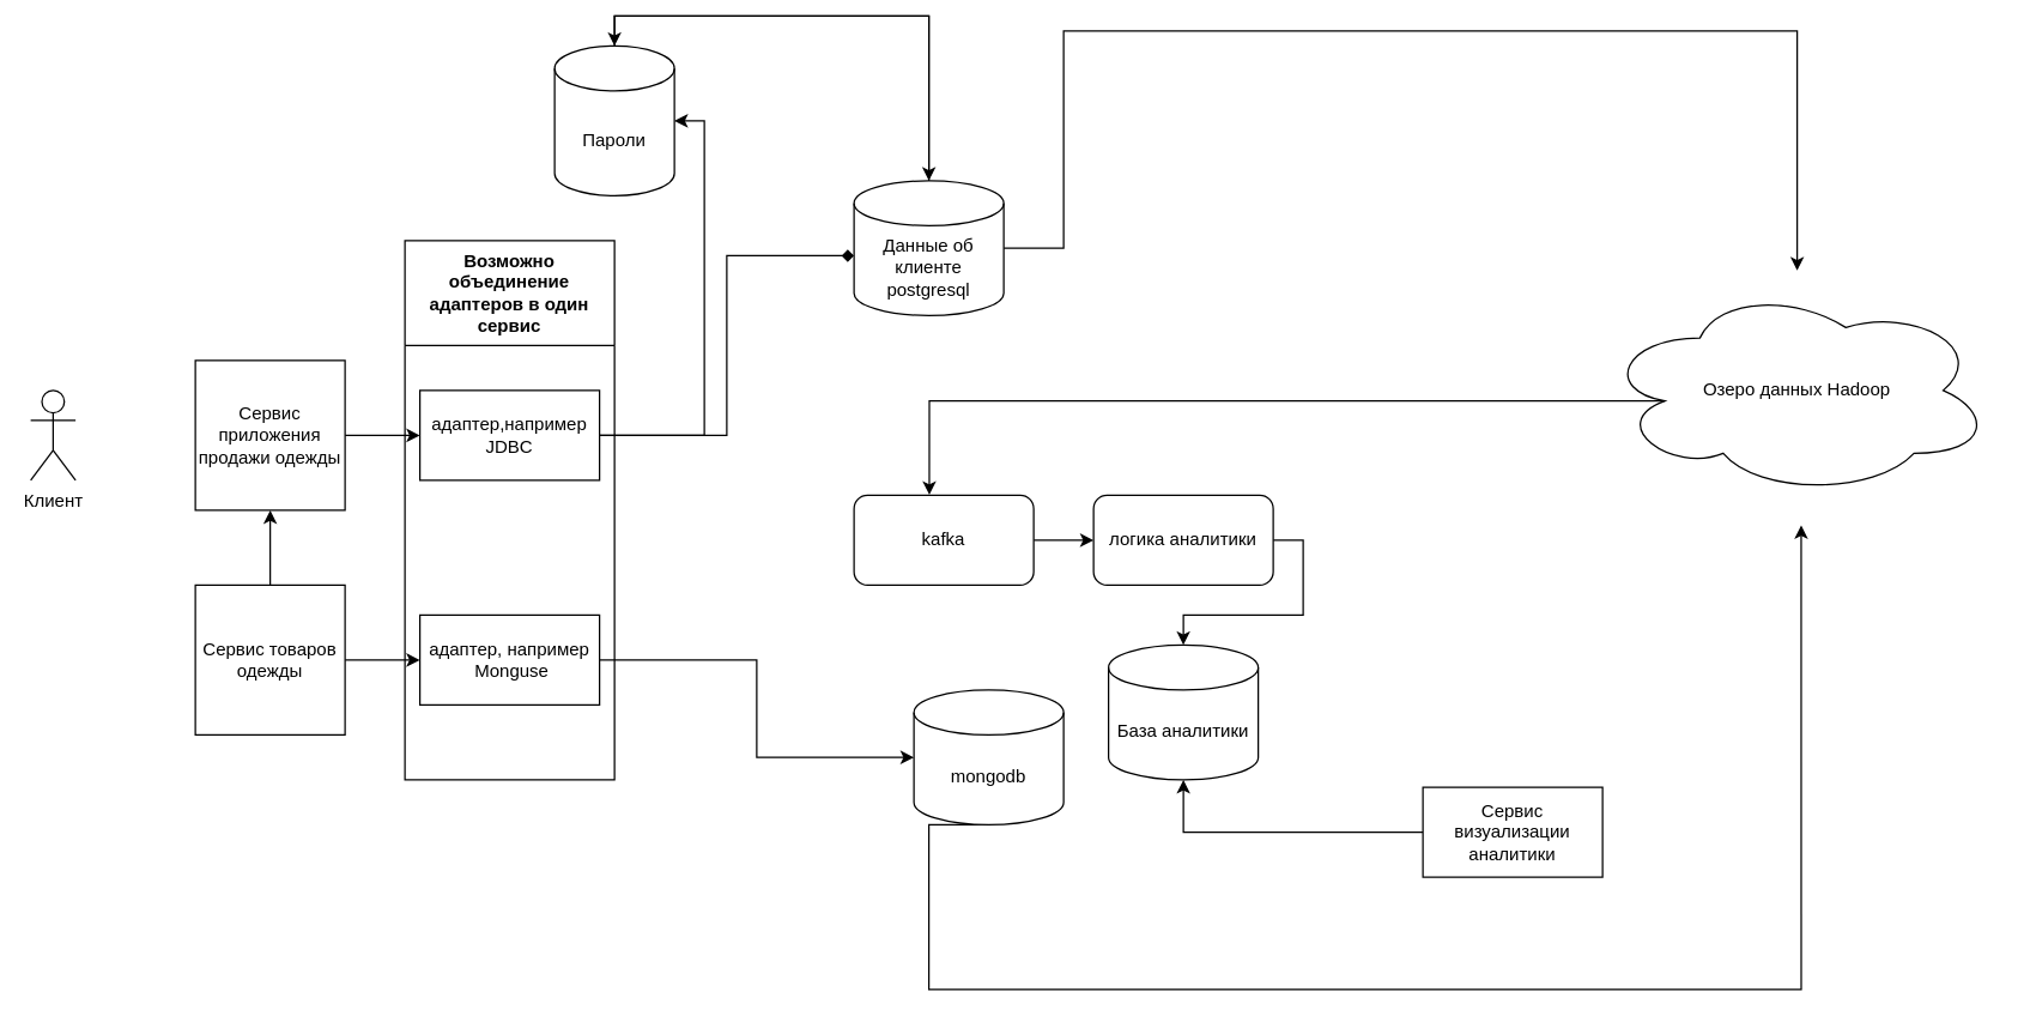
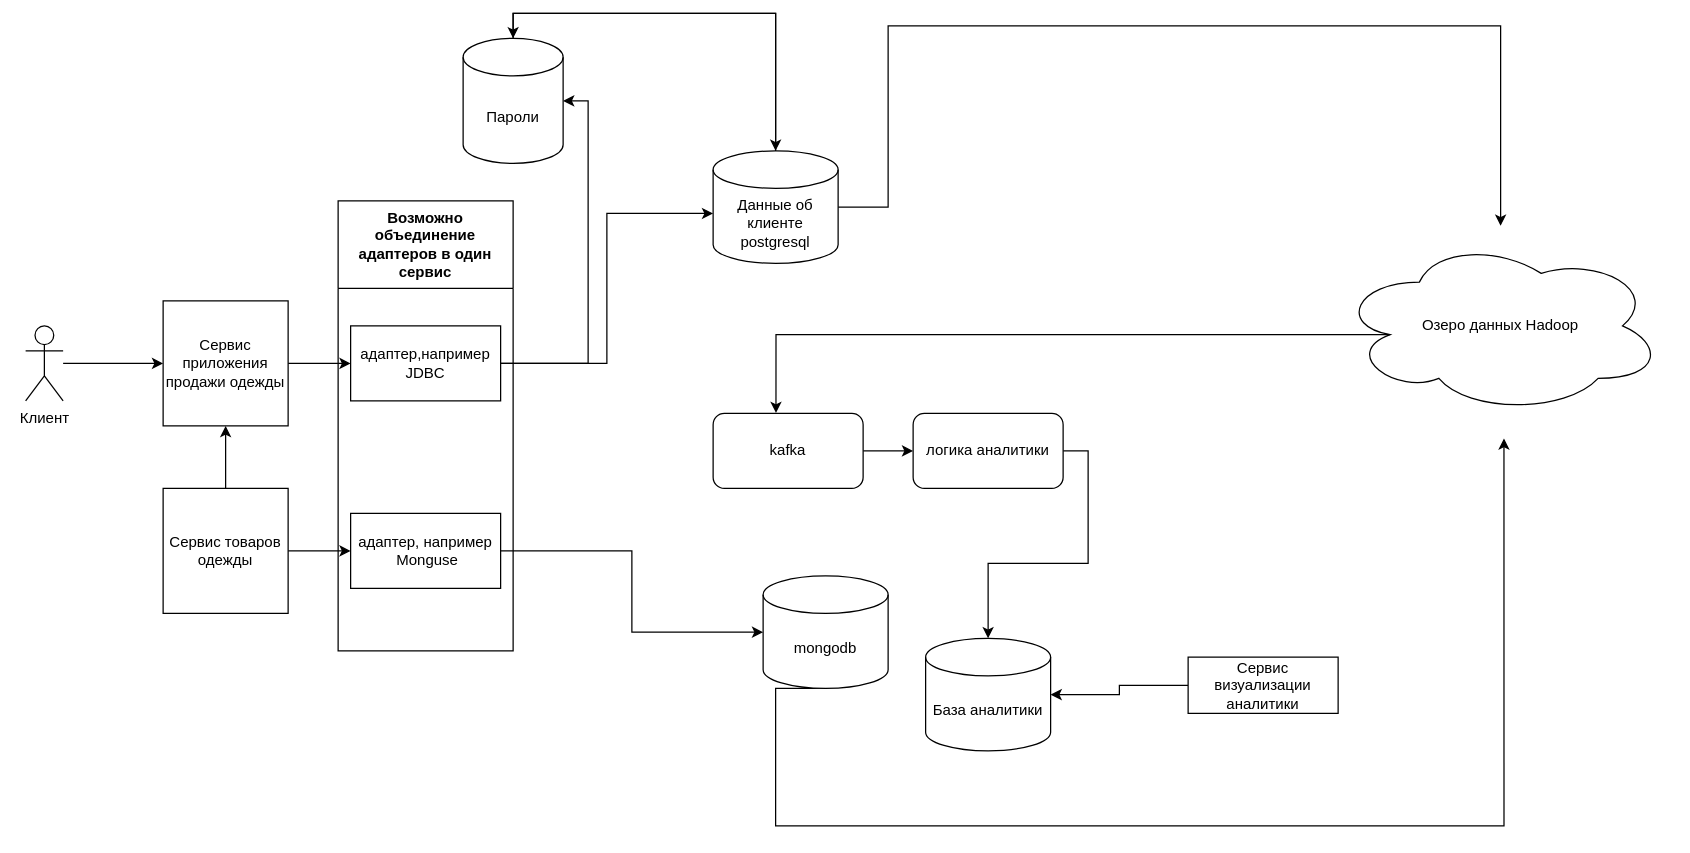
  <mxCell id="0" />
  <mxCell id="1" parent="0" />
  <mxCell id="2" style="edgeStyle=orthogonalEdgeStyle;rounded=0;orthogonalLoop=1;jettySize=auto;html=1;exitX=0.5;exitY=1;exitDx=0;exitDy=0;exitPerimeter=0;" edge="1" parent="1" source="3"><mxGeometry relative="1" as="geometry"><mxPoint x="1202.667" y="350" as="targetPoint" /><Array as="points"><mxPoint x="620" y="660" /><mxPoint x="1203" y="660" /></Array></mxGeometry></mxCell>
  <mxCell id="3" value="mongodb" style="shape=cylinder3;whiteSpace=wrap;html=1;boundedLbl=1;backgroundOutline=1;size=15;" vertex="1" parent="1"><mxGeometry x="610" y="460" width="100" height="90" as="geometry" /></mxCell>
  <mxCell id="4" style="edgeStyle=orthogonalEdgeStyle;rounded=0;orthogonalLoop=1;jettySize=auto;html=1;exitX=1;exitY=0.5;exitDx=0;exitDy=0;exitPerimeter=0;" edge="1" parent="1" source="5"><mxGeometry relative="1" as="geometry"><mxPoint x="1200" y="180" as="targetPoint" /><Array as="points"><mxPoint x="710" y="165" /><mxPoint x="710" y="20" /><mxPoint x="1200" y="20" /></Array></mxGeometry></mxCell>
  <mxCell id="5" value="Данные об клиенте postgresql" style="shape=cylinder3;whiteSpace=wrap;html=1;boundedLbl=1;backgroundOutline=1;size=15;" vertex="1" parent="1"><mxGeometry x="570" y="120" width="100" height="90" as="geometry" /></mxCell>
  <mxCell id="6" value="адаптер,например JDBC" style="rounded=0;whiteSpace=wrap;html=1;" vertex="1" parent="1"><mxGeometry x="280" y="260" width="120" height="60" as="geometry" /></mxCell>
  <mxCell id="7" value="адаптер, например&lt;br&gt;&amp;nbsp;Monguse" style="rounded=0;whiteSpace=wrap;html=1;" vertex="1" parent="1"><mxGeometry x="280" y="410" width="120" height="60" as="geometry" /></mxCell>
  <mxCell id="8" value="Возможно объединение адаптеров в один сервис" style="swimlane;whiteSpace=wrap;html=1;startSize=70;" vertex="1" parent="1"><mxGeometry x="270" y="160" width="140" height="360" as="geometry" /></mxCell>
  <mxCell id="9" style="edgeStyle=orthogonalEdgeStyle;rounded=0;orthogonalLoop=1;jettySize=auto;html=1;" edge="1" parent="1" source="10" target="27"><mxGeometry relative="1" as="geometry" /></mxCell>
  <mxCell id="10" value="kafka" style="rounded=1;whiteSpace=wrap;html=1;" vertex="1" parent="1"><mxGeometry x="570" y="330" width="120" height="60" as="geometry" /></mxCell>
  <mxCell id="11" style="edgeStyle=orthogonalEdgeStyle;rounded=0;orthogonalLoop=1;jettySize=auto;html=1;" edge="1" parent="1" source="12" target="6"><mxGeometry relative="1" as="geometry" /></mxCell>
  <mxCell id="12" value="Сервис приложения продажи одежды" style="whiteSpace=wrap;html=1;aspect=fixed;" vertex="1" parent="1"><mxGeometry x="130" y="240" width="100" height="100" as="geometry" /></mxCell>
+ <mxCell id="13" style="edgeStyle=orthogonalEdgeStyle;rounded=0;orthogonalLoop=1;jettySize=auto;html=1;entryX=0;entryY=0.5;entryDx=0;entryDy=0;" edge="1" parent="1" source="14" target="12"><mxGeometry relative="1" as="geometry" /></mxCell>
  <mxCell id="14" value="Клиент" style="shape=umlActor;verticalLabelPosition=bottom;verticalAlign=top;html=1;outlineConnect=0;" vertex="1" parent="1"><mxGeometry x="20" y="260" width="30" height="60" as="geometry" /></mxCell>
  <mxCell id="15" style="edgeStyle=orthogonalEdgeStyle;rounded=0;orthogonalLoop=1;jettySize=auto;html=1;exitX=1;exitY=0.5;exitDx=0;exitDy=0;" edge="1" parent="1" source="17" target="7"><mxGeometry relative="1" as="geometry" /></mxCell>
  <mxCell id="16" style="edgeStyle=orthogonalEdgeStyle;rounded=0;orthogonalLoop=1;jettySize=auto;html=1;exitX=0.5;exitY=0;exitDx=0;exitDy=0;entryX=0.5;entryY=1;entryDx=0;entryDy=0;" edge="1" parent="1" source="17" target="12"><mxGeometry relative="1" as="geometry" /></mxCell>
  <mxCell id="17" value="Сервис товаров одежды" style="whiteSpace=wrap;html=1;aspect=fixed;" vertex="1" parent="1"><mxGeometry x="130" y="390" width="100" height="100" as="geometry" /></mxCell>
  <mxCell id="18" value="Пароли" style="shape=cylinder3;whiteSpace=wrap;html=1;boundedLbl=1;backgroundOutline=1;size=15;" vertex="1" parent="1"><mxGeometry x="370" y="30" width="80" height="100" as="geometry" /></mxCell>
  <mxCell id="19" style="edgeStyle=orthogonalEdgeStyle;rounded=0;orthogonalLoop=1;jettySize=auto;html=1;entryX=0;entryY=0.5;entryDx=0;entryDy=0;entryPerimeter=0;" edge="1" parent="1" source="7" target="3"><mxGeometry relative="1" as="geometry" /></mxCell>
- <mxCell id="20" style="edgeStyle=orthogonalEdgeStyle;rounded=0;orthogonalLoop=1;jettySize=auto;html=1;exitX=1;exitY=0.5;exitDx=0;exitDy=0;entryX=0;entryY=0.556;entryDx=0;entryDy=0;entryPerimeter=0;endArrow=diamond;" edge="1" parent="1" source="6" target="5"><mxGeometry relative="1" as="geometry" /></mxCell>
+ <mxCell id="20" style="edgeStyle=orthogonalEdgeStyle;rounded=0;orthogonalLoop=1;jettySize=auto;html=1;exitX=1;exitY=0.5;exitDx=0;exitDy=0;entryX=0;entryY=0.556;entryDx=0;entryDy=0;entryPerimeter=0;" edge="1" parent="1" source="6" target="5"><mxGeometry relative="1" as="geometry" /></mxCell>
  <mxCell id="21" style="edgeStyle=orthogonalEdgeStyle;rounded=0;orthogonalLoop=1;jettySize=auto;html=1;exitX=1;exitY=0.5;exitDx=0;exitDy=0;entryX=1;entryY=0.5;entryDx=0;entryDy=0;entryPerimeter=0;" edge="1" parent="1" source="6" target="18"><mxGeometry relative="1" as="geometry" /></mxCell>
  <mxCell id="22" style="edgeStyle=orthogonalEdgeStyle;rounded=0;orthogonalLoop=1;jettySize=auto;html=1;exitX=0.5;exitY=0;exitDx=0;exitDy=0;exitPerimeter=0;entryX=0.5;entryY=0;entryDx=0;entryDy=0;entryPerimeter=0;" edge="1" parent="1" source="18" target="5"><mxGeometry relative="1" as="geometry" /></mxCell>
  <mxCell id="23" style="edgeStyle=orthogonalEdgeStyle;rounded=0;orthogonalLoop=1;jettySize=auto;html=1;exitX=0.5;exitY=0;exitDx=0;exitDy=0;exitPerimeter=0;entryX=0.5;entryY=0;entryDx=0;entryDy=0;entryPerimeter=0;" edge="1" parent="1" source="5" target="18"><mxGeometry relative="1" as="geometry" /></mxCell>
  <mxCell id="24" style="edgeStyle=orthogonalEdgeStyle;rounded=0;orthogonalLoop=1;jettySize=auto;html=1;exitX=0;exitY=0.5;exitDx=0;exitDy=0;" edge="1" parent="1" source="25" target="28"><mxGeometry relative="1" as="geometry" /></mxCell>
- <mxCell id="25" value="Сервис визуализации аналитики" style="rounded=0;whiteSpace=wrap;html=1;" vertex="1" parent="1"><mxGeometry x="950" y="525" width="120" height="60" as="geometry" /></mxCell>
+ <mxCell id="25" value="Сервис визуализации аналитики" style="rounded=0;whiteSpace=wrap;html=1;" vertex="1" parent="1"><mxGeometry x="950" y="525" width="120" height="45" as="geometry" /></mxCell>
  <mxCell id="26" style="edgeStyle=orthogonalEdgeStyle;rounded=0;orthogonalLoop=1;jettySize=auto;html=1;exitX=1;exitY=0.5;exitDx=0;exitDy=0;" edge="1" parent="1" source="27" target="28"><mxGeometry relative="1" as="geometry" /></mxCell>
  <mxCell id="27" value="логика аналитики" style="rounded=1;whiteSpace=wrap;html=1;" vertex="1" parent="1"><mxGeometry x="730" y="330" width="120" height="60" as="geometry" /></mxCell>
- <mxCell id="28" value="База аналитики" style="shape=cylinder3;whiteSpace=wrap;html=1;boundedLbl=1;backgroundOutline=1;size=15;" vertex="1" parent="1"><mxGeometry x="740" y="430" width="100" height="90" as="geometry" /></mxCell>
+ <mxCell id="28" value="База аналитики" style="shape=cylinder3;whiteSpace=wrap;html=1;boundedLbl=1;backgroundOutline=1;size=15;" vertex="1" parent="1"><mxGeometry x="740" y="510" width="100" height="90" as="geometry" /></mxCell>
  <mxCell id="29" value="Озеро данных Hadoop" style="ellipse;shape=cloud;whiteSpace=wrap;html=1;" vertex="1" parent="1"><mxGeometry x="1070" y="190" width="260" height="140" as="geometry" /></mxCell>
  <mxCell id="30" style="edgeStyle=orthogonalEdgeStyle;rounded=0;orthogonalLoop=1;jettySize=auto;html=1;exitX=0.16;exitY=0.55;exitDx=0;exitDy=0;exitPerimeter=0;entryX=0.419;entryY=-0.006;entryDx=0;entryDy=0;entryPerimeter=0;" edge="1" parent="1" source="29" target="10"><mxGeometry relative="1" as="geometry" /></mxCell>
